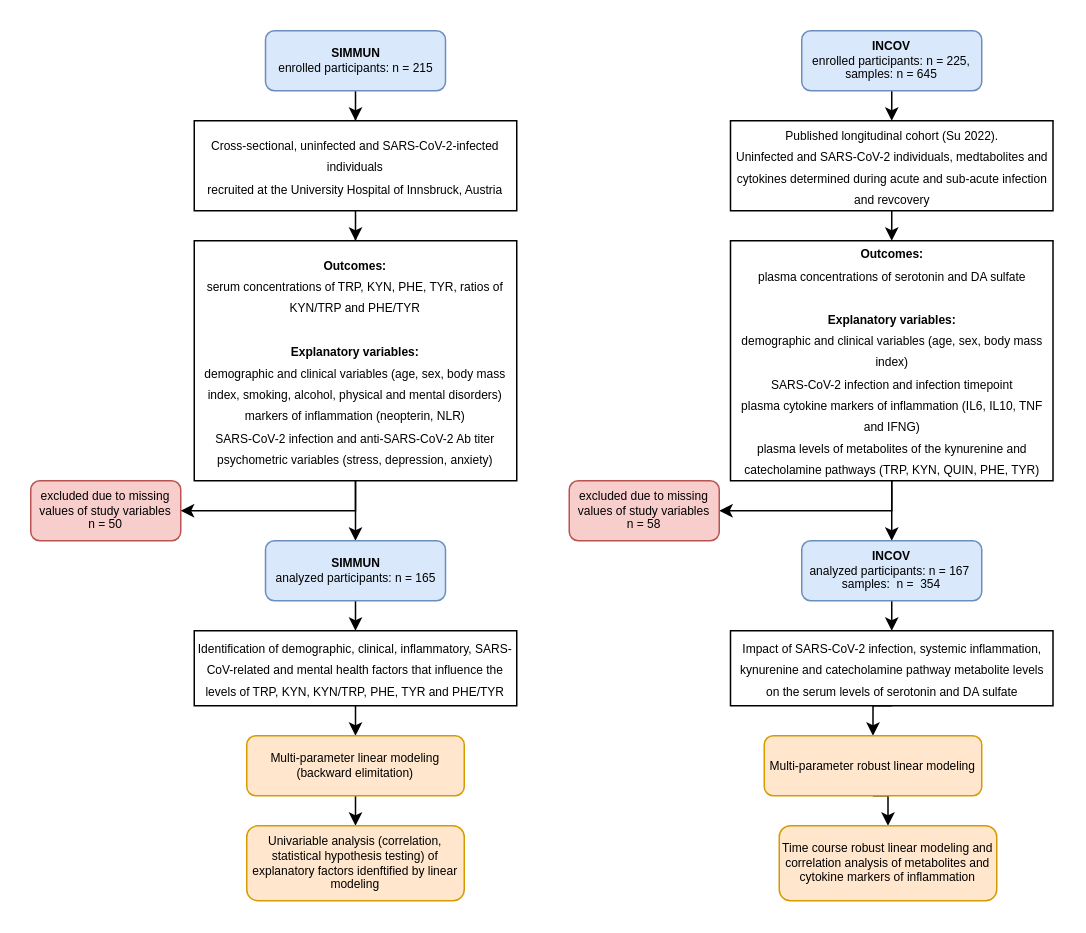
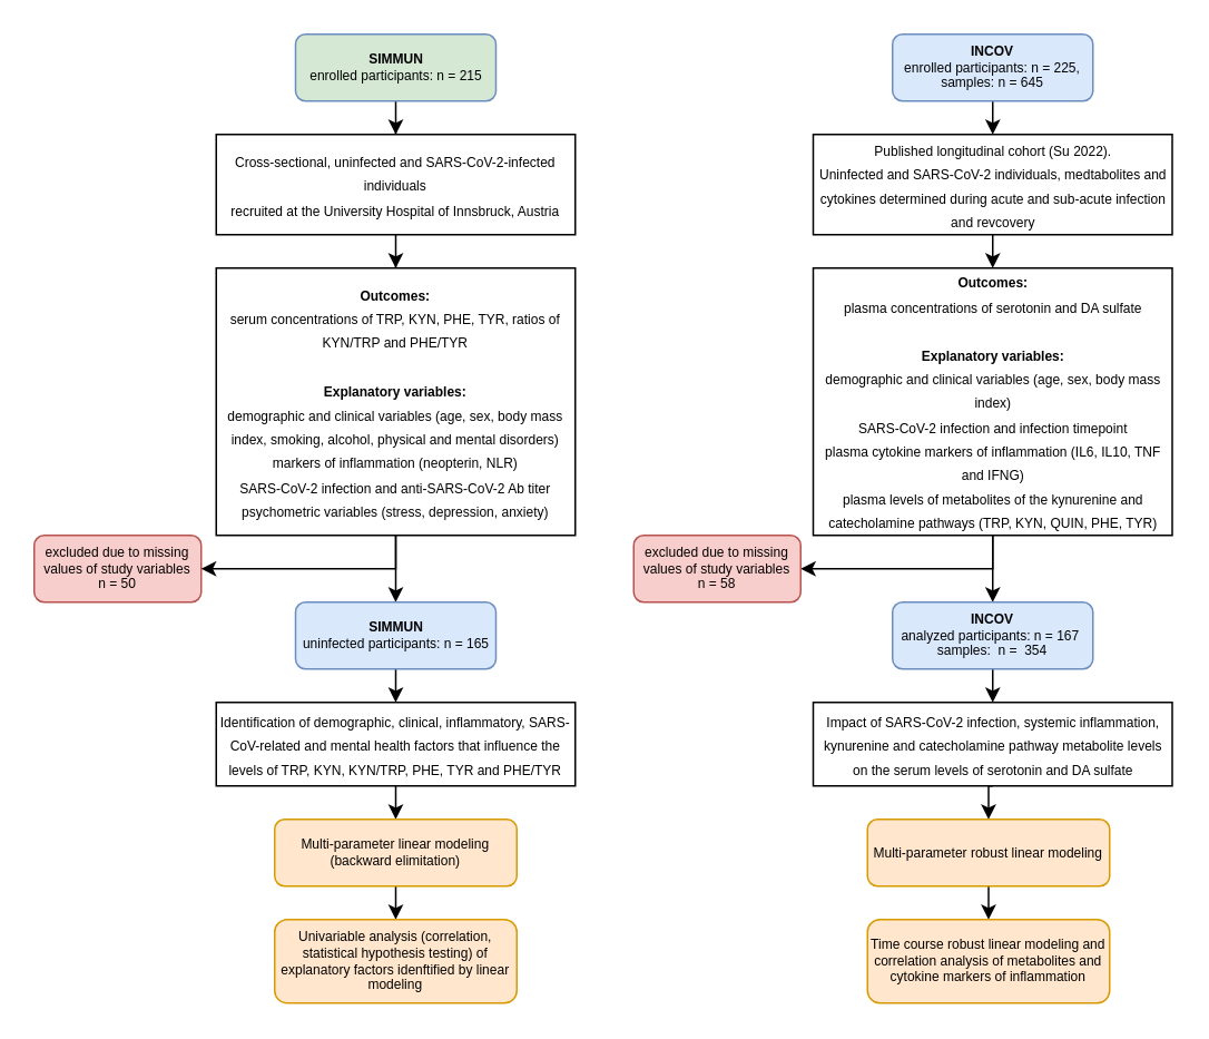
  <mxCell id="0" />
  <mxCell id="1" parent="0" />
  <mxCell id="2" style="edgeStyle=orthogonalEdgeStyle;rounded=0;orthogonalLoop=1;jettySize=auto;html=1;entryX=0.5;entryY=0;entryDx=0;entryDy=0;" parent="1" source="3" target="29" edge="1"><mxGeometry relative="1" as="geometry" /></mxCell>
- <mxCell id="3" value="SIMMUN&lt;br&gt;&lt;span style=&quot;font-weight: normal;&quot;&gt;enrolled participants: n = 215&lt;/span&gt;" style="rounded=1;whiteSpace=wrap;html=1;fontStyle=1;fontSize=8;fillColor=#dae8fc;strokeColor=#6c8ebf;" parent="1" vertex="1"><mxGeometry x="176.5" y="20" width="120" height="40" as="geometry" /></mxCell>
+ <mxCell id="3" value="SIMMUN&lt;br&gt;&lt;span style=&quot;font-weight: normal;&quot;&gt;enrolled participants: n = 215&lt;/span&gt;" style="rounded=1;whiteSpace=wrap;html=1;fontStyle=1;fontSize=8;fillColor=#d5e8d4;strokeColor=#6c8ebf;" parent="1" vertex="1"><mxGeometry x="176.5" y="20" width="120" height="40" as="geometry" /></mxCell>
  <mxCell id="4" value="excluded due to missing values of study variables&lt;br&gt;n = 50" style="rounded=1;whiteSpace=wrap;html=1;fontSize=8;fillColor=#f8cecc;strokeColor=#b85450;" parent="1" vertex="1"><mxGeometry y="320" width="100" height="40" as="geometry" x="20" /></mxCell>
  <mxCell id="5" style="edgeStyle=orthogonalEdgeStyle;rounded=0;orthogonalLoop=1;jettySize=auto;html=1;" parent="1" source="7" target="9" edge="1"><mxGeometry relative="1" as="geometry"><Array as="points"><mxPoint x="236" y="350" /><mxPoint x="236" y="350" /></Array></mxGeometry></mxCell>
  <mxCell id="6" style="edgeStyle=orthogonalEdgeStyle;rounded=0;orthogonalLoop=1;jettySize=auto;html=1;exitX=0.5;exitY=1;exitDx=0;exitDy=0;entryX=1;entryY=0.5;entryDx=0;entryDy=0;" parent="1" source="7" target="4" edge="1"><mxGeometry relative="1" as="geometry"><Array as="points"><mxPoint x="237" y="340" /></Array></mxGeometry></mxCell>
  <mxCell id="7" value="&lt;font style=&quot;font-size: 8px;&quot;&gt;&lt;b style=&quot;border-color: var(--border-color);&quot;&gt;Outcomes:&lt;/b&gt;&lt;br style=&quot;border-color: var(--border-color);&quot;&gt;serum concentrations of TRP, KYN, PHE, TYR, ratios of KYN/TRP and PHE/TYR&lt;br style=&quot;border-color: var(--border-color);&quot;&gt;&lt;br style=&quot;border-color: var(--border-color);&quot;&gt;&lt;b style=&quot;border-color: var(--border-color);&quot;&gt;Explanatory variables:&lt;br style=&quot;border-color: var(--border-color);&quot;&gt;&lt;/b&gt;demographic and clinical variables (age, sex, body mass index, smoking, alcohol, physical and mental disorders)&lt;br style=&quot;border-color: var(--border-color);&quot;&gt;markers of inflammation (neopterin, NLR)&lt;br style=&quot;border-color: var(--border-color);&quot;&gt;SARS-CoV-2 infection and anti-SARS-CoV-2 Ab titer&lt;br style=&quot;border-color: var(--border-color);&quot;&gt;psychometric variables (stress, depression, anxiety)&lt;/font&gt;" style="rounded=0;whiteSpace=wrap;html=1;" parent="1" vertex="1"><mxGeometry x="129" y="160" width="215" height="160" as="geometry" /></mxCell>
  <mxCell id="8" style="edgeStyle=orthogonalEdgeStyle;rounded=0;orthogonalLoop=1;jettySize=auto;html=1;exitX=0.5;exitY=1;exitDx=0;exitDy=0;entryX=0.5;entryY=0;entryDx=0;entryDy=0;" parent="1" source="9" target="11" edge="1"><mxGeometry relative="1" as="geometry" /></mxCell>
- <mxCell id="9" value="SIMMUN&lt;br&gt;&lt;span style=&quot;font-weight: normal;&quot;&gt;analyzed participants: n = 165&lt;/span&gt;" style="rounded=1;whiteSpace=wrap;html=1;fontStyle=1;fontSize=8;fillColor=#dae8fc;strokeColor=#6c8ebf;" parent="1" vertex="1"><mxGeometry x="176.5" y="360" width="120" height="40" as="geometry" /></mxCell>
+ <mxCell id="9" value="SIMMUN&lt;br&gt;&lt;span style=&quot;font-weight: normal;&quot;&gt;uninfected participants: n = 165&lt;/span&gt;" style="rounded=1;whiteSpace=wrap;html=1;fontStyle=1;fontSize=8;fillColor=#dae8fc;strokeColor=#6c8ebf;" parent="1" vertex="1"><mxGeometry x="176.5" y="360" width="120" height="40" as="geometry" /></mxCell>
  <mxCell id="10" style="edgeStyle=orthogonalEdgeStyle;rounded=0;orthogonalLoop=1;jettySize=auto;html=1;exitX=0.5;exitY=1;exitDx=0;exitDy=0;entryX=0.5;entryY=0;entryDx=0;entryDy=0;" parent="1" source="11" target="13" edge="1"><mxGeometry relative="1" as="geometry" /></mxCell>
  <mxCell id="11" value="&lt;font style=&quot;font-size: 8px;&quot;&gt;Identification of demographic, clinical, inflammatory, SARS-CoV-related and mental health factors that influence the levels of TRP, KYN, KYN/TRP, PHE, TYR and PHE/TYR&lt;/font&gt;" style="rounded=0;whiteSpace=wrap;html=1;" parent="1" vertex="1"><mxGeometry x="129" y="420" width="215" height="50" as="geometry" /></mxCell>
  <mxCell id="12" style="edgeStyle=orthogonalEdgeStyle;rounded=0;orthogonalLoop=1;jettySize=auto;html=1;exitX=0.5;exitY=1;exitDx=0;exitDy=0;entryX=0.5;entryY=0;entryDx=0;entryDy=0;" parent="1" source="13" target="14" edge="1"><mxGeometry relative="1" as="geometry" /></mxCell>
  <mxCell id="13" value="Multi-parameter linear modeling (backward elimitation)" style="rounded=1;whiteSpace=wrap;html=1;fontSize=8;fillColor=#ffe6cc;strokeColor=#d79b00;" parent="1" vertex="1"><mxGeometry x="164" y="490" width="145" height="40" as="geometry" /></mxCell>
  <mxCell id="14" value="Univariable analysis (correlation, statistical hypothesis testing) of explanatory factors idenftified by linear modeling" style="rounded=1;whiteSpace=wrap;html=1;fontSize=8;fillColor=#ffe6cc;strokeColor=#d79b00;" parent="1" vertex="1"><mxGeometry x="164" y="550" width="145" height="50" as="geometry" /></mxCell>
  <mxCell id="15" style="edgeStyle=orthogonalEdgeStyle;rounded=0;orthogonalLoop=1;jettySize=auto;html=1;exitX=0.5;exitY=1;exitDx=0;exitDy=0;entryX=0.5;entryY=0;entryDx=0;entryDy=0;" parent="1" source="16" target="31" edge="1"><mxGeometry relative="1" as="geometry" /></mxCell>
  <mxCell id="16" value="INCOV&lt;br&gt;&lt;span style=&quot;font-weight: 400;&quot;&gt;enrolled participants: n = 225, samples: n = 645&lt;/span&gt;" style="rounded=1;whiteSpace=wrap;html=1;fontStyle=1;fontSize=8;fillColor=#dae8fc;strokeColor=#6c8ebf;" parent="1" vertex="1"><mxGeometry x="534" y="20" width="120" height="40" as="geometry" /></mxCell>
  <mxCell id="17" style="edgeStyle=orthogonalEdgeStyle;rounded=0;orthogonalLoop=1;jettySize=auto;html=1;exitX=0.5;exitY=1;exitDx=0;exitDy=0;entryX=0.5;entryY=0;entryDx=0;entryDy=0;" parent="1" source="18" target="23" edge="1"><mxGeometry relative="1" as="geometry" /></mxCell>
  <mxCell id="18" value="&lt;font style=&quot;font-size: 8px;&quot;&gt;Impact of SARS-CoV-2 infection, systemic inflammation, kynurenine and catecholamine pathway metabolite levels on the serum levels of serotonin and DA sulfate&lt;/font&gt;" style="rounded=0;whiteSpace=wrap;html=1;" parent="1" vertex="1"><mxGeometry x="486.5" y="420" width="215" height="50" as="geometry" /></mxCell>
  <mxCell id="19" style="edgeStyle=orthogonalEdgeStyle;rounded=0;orthogonalLoop=1;jettySize=auto;html=1;exitX=0.5;exitY=1;exitDx=0;exitDy=0;entryX=1;entryY=0.5;entryDx=0;entryDy=0;" parent="1" source="21" target="27" edge="1"><mxGeometry relative="1" as="geometry" /></mxCell>
  <mxCell id="20" style="edgeStyle=orthogonalEdgeStyle;rounded=0;orthogonalLoop=1;jettySize=auto;html=1;exitX=0.5;exitY=1;exitDx=0;exitDy=0;entryX=0.5;entryY=0;entryDx=0;entryDy=0;" parent="1" source="21" target="26" edge="1"><mxGeometry relative="1" as="geometry" /></mxCell>
  <mxCell id="21" value="&lt;font style=&quot;font-size: 8px;&quot;&gt;&lt;b style=&quot;border-color: var(--border-color);&quot;&gt;Outcomes:&lt;/b&gt;&lt;br style=&quot;border-color: var(--border-color);&quot;&gt;plasma concentrations of serotonin and DA sulfate&lt;br style=&quot;border-color: var(--border-color);&quot;&gt;&lt;br style=&quot;border-color: var(--border-color);&quot;&gt;&lt;span style=&quot;border-color: var(--border-color);&quot;&gt;&lt;b&gt;Explanatory variables:&lt;/b&gt;&lt;br&gt;demographic and clinical variables (age, sex, body mass index)&lt;br style=&quot;border-color: var(--border-color);&quot;&gt;&lt;/span&gt;SARS-CoV-2 infection and infection timepoint&lt;br&gt;plasma cytokine markers of inflammation (IL6, IL10, TNF and IFNG)&lt;br&gt;plasma levels of metabolites of the kynurenine and catecholamine pathways (TRP, KYN, QUIN, PHE, TYR)&lt;br&gt;&lt;/font&gt;" style="rounded=0;whiteSpace=wrap;html=1;" parent="1" vertex="1"><mxGeometry x="486.5" y="160" width="215" height="160" as="geometry" /></mxCell>
  <mxCell id="22" style="edgeStyle=orthogonalEdgeStyle;rounded=0;orthogonalLoop=1;jettySize=auto;html=1;exitX=0.5;exitY=1;exitDx=0;exitDy=0;entryX=0.5;entryY=0;entryDx=0;entryDy=0;" parent="1" source="23" target="24" edge="1"><mxGeometry relative="1" as="geometry" /></mxCell>
- <mxCell id="23" value="Multi-parameter robust linear modeling" style="rounded=1;whiteSpace=wrap;html=1;fontSize=8;fillColor=#ffe6cc;strokeColor=#d79b00;" parent="1" vertex="1"><mxGeometry x="509" y="490" width="145" height="40" as="geometry" /></mxCell>
+ <mxCell id="23" value="Multi-parameter robust linear modeling" style="rounded=1;whiteSpace=wrap;html=1;fontSize=8;fillColor=#ffe6cc;strokeColor=#d79b00;" parent="1" vertex="1"><mxGeometry x="519" y="490" width="145" height="40" as="geometry" /></mxCell>
  <mxCell id="24" value="Time course robust linear modeling and correlation analysis of metabolites and cytokine markers of inflammation" style="rounded=1;whiteSpace=wrap;html=1;fontSize=8;fillColor=#ffe6cc;strokeColor=#d79b00;" parent="1" vertex="1"><mxGeometry x="519" y="550" width="145" height="50" as="geometry" /></mxCell>
  <mxCell id="25" style="edgeStyle=orthogonalEdgeStyle;rounded=0;orthogonalLoop=1;jettySize=auto;html=1;exitX=0.5;exitY=1;exitDx=0;exitDy=0;entryX=0.5;entryY=0;entryDx=0;entryDy=0;" parent="1" source="26" target="18" edge="1"><mxGeometry relative="1" as="geometry" /></mxCell>
  <mxCell id="26" value="INCOV&lt;br&gt;&lt;span style=&quot;font-weight: normal;&quot;&gt;analyzed participants: n = 167&amp;nbsp;&lt;br&gt;samples:&amp;nbsp; n =&amp;nbsp; 354&lt;/span&gt;" style="rounded=1;whiteSpace=wrap;html=1;fontStyle=1;fontSize=8;fillColor=#dae8fc;strokeColor=#6c8ebf;" parent="1" vertex="1"><mxGeometry x="534" y="360" width="120" height="40" as="geometry" /></mxCell>
  <mxCell id="27" value="excluded due to missing values of study variables&lt;br&gt;n = 58" style="rounded=1;whiteSpace=wrap;html=1;fontSize=8;fillColor=#f8cecc;strokeColor=#b85450;" parent="1" vertex="1"><mxGeometry x="379" y="320" width="100" height="40" as="geometry" /></mxCell>
  <mxCell id="28" style="edgeStyle=orthogonalEdgeStyle;rounded=0;orthogonalLoop=1;jettySize=auto;html=1;entryX=0.5;entryY=0;entryDx=0;entryDy=0;" parent="1" source="29" target="7" edge="1"><mxGeometry relative="1" as="geometry" /></mxCell>
  <mxCell id="29" value="&lt;font style=&quot;font-size: 8px;&quot;&gt;Cross-sectional, uninfected and SARS-CoV-2-infected individuals&lt;br&gt;recruited at the University Hospital of Innsbruck, Austria&lt;br&gt;&lt;/font&gt;" style="rounded=0;whiteSpace=wrap;html=1;" parent="1" vertex="1"><mxGeometry x="129" y="80" width="215" height="60" as="geometry" /></mxCell>
  <mxCell id="30" style="edgeStyle=orthogonalEdgeStyle;rounded=0;orthogonalLoop=1;jettySize=auto;html=1;exitX=0.5;exitY=1;exitDx=0;exitDy=0;entryX=0.5;entryY=0;entryDx=0;entryDy=0;" parent="1" source="31" target="21" edge="1"><mxGeometry relative="1" as="geometry" /></mxCell>
  <mxCell id="31" value="&lt;font style=&quot;font-size: 8px;&quot;&gt;Published longitudinal cohort (Su 2022).&lt;br&gt;Uninfected and SARS-CoV-2 individuals, medtabolites and cytokines determined during acute and sub-acute infection and revcovery&lt;br&gt;&lt;/font&gt;" style="rounded=0;whiteSpace=wrap;html=1;" parent="1" vertex="1"><mxGeometry x="486.5" y="80" width="215" height="60" as="geometry" /></mxCell>
